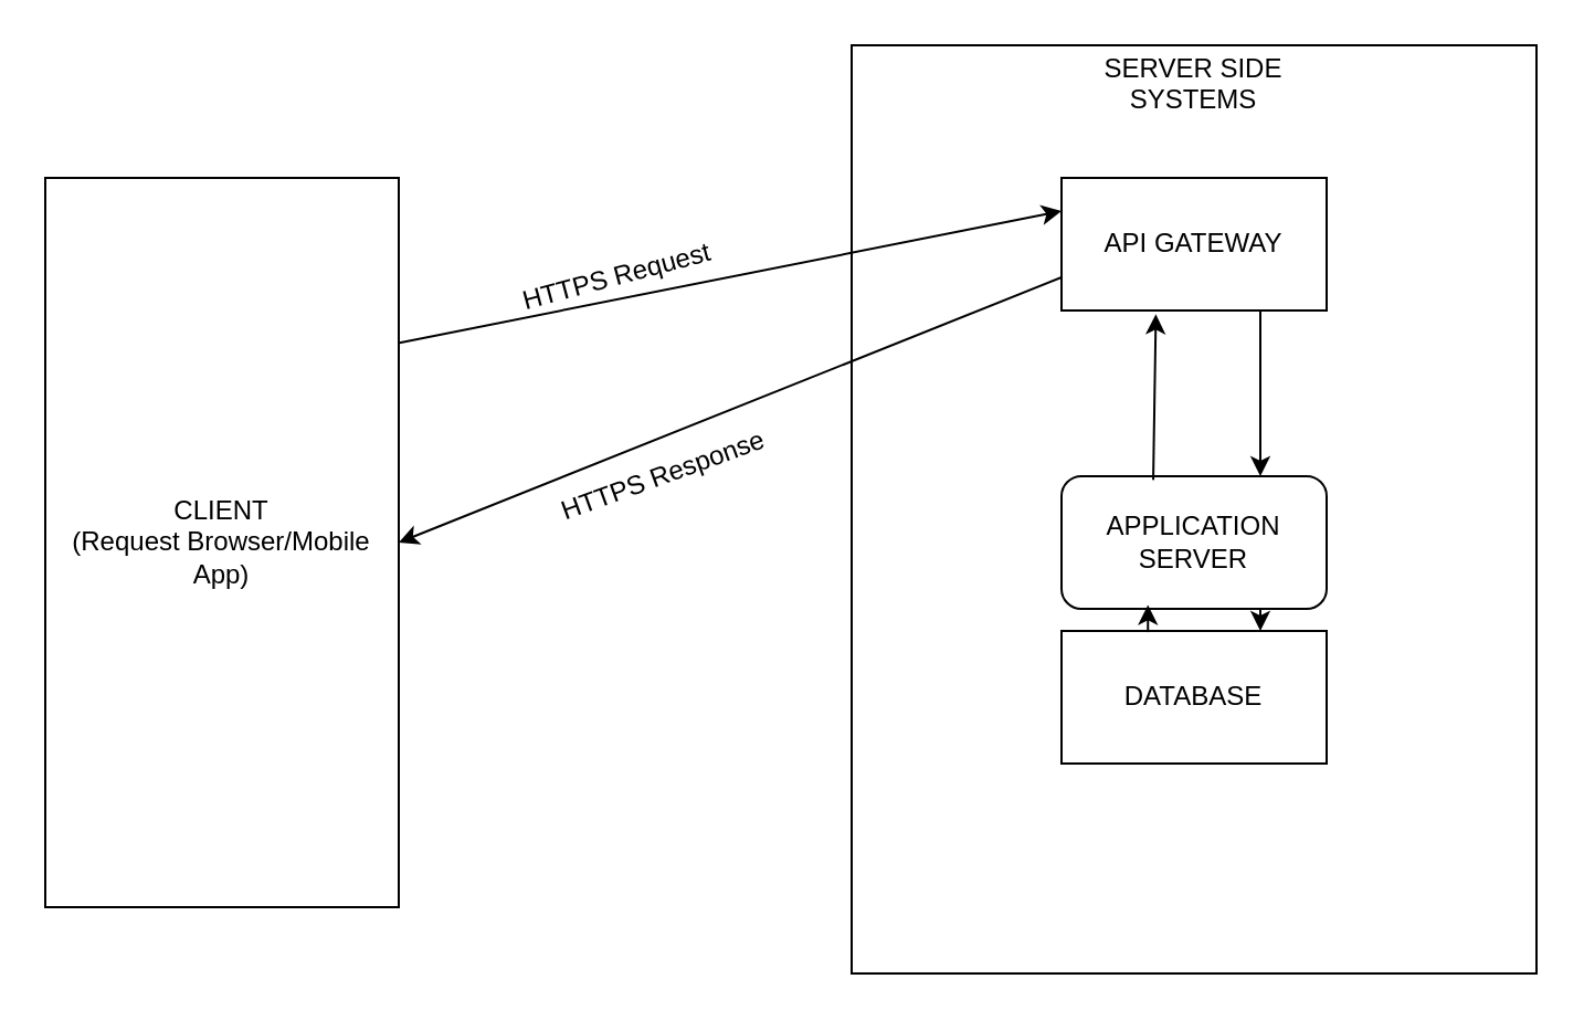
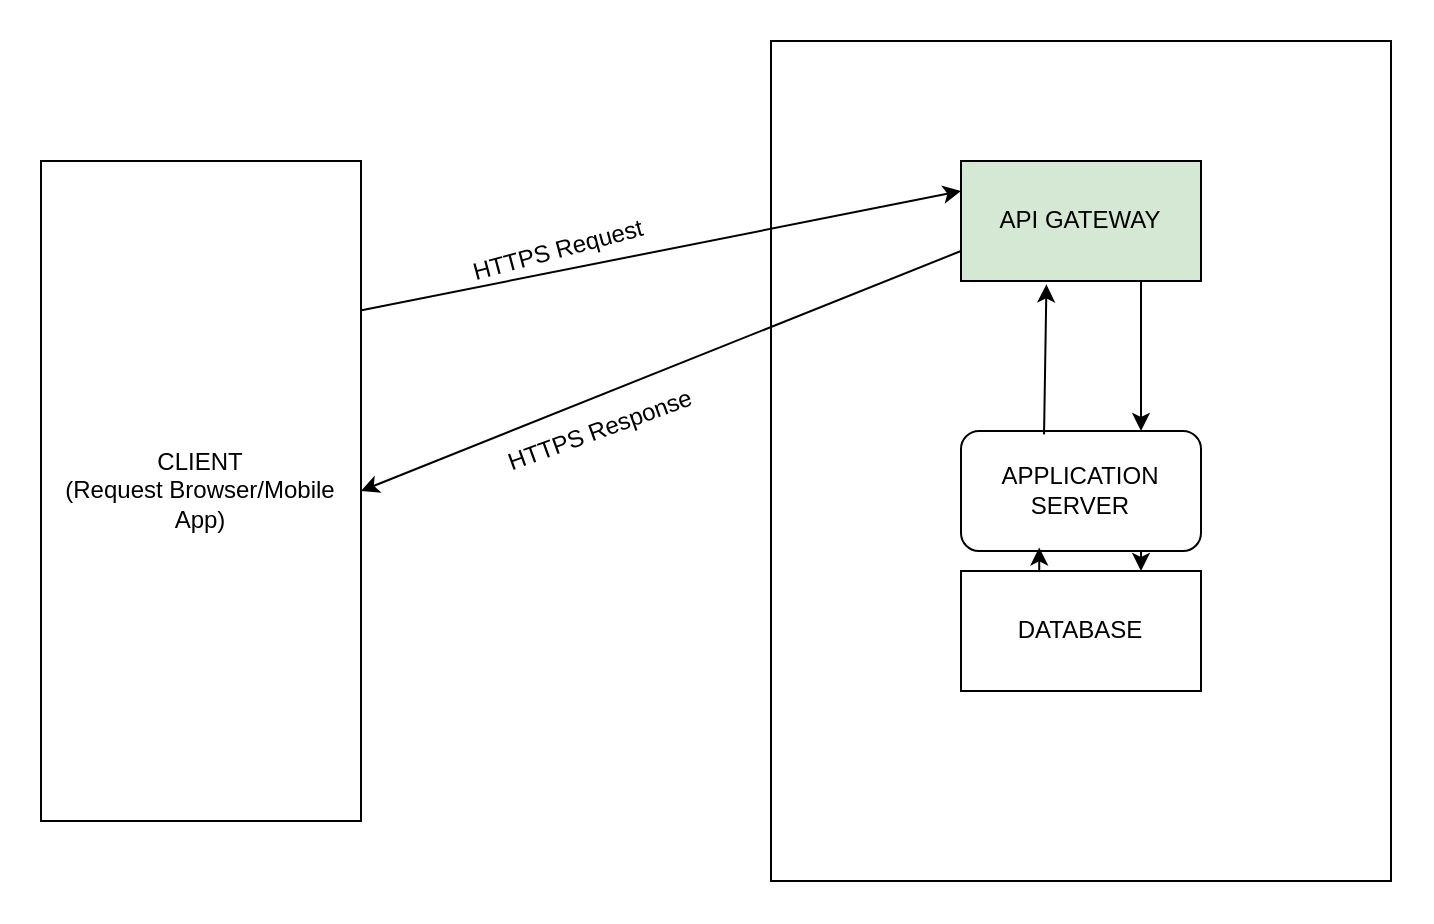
  <mxCell id="0" />
  <mxCell id="1" parent="0" />
  <mxCell id="2" value="CLIENT&lt;div&gt;(Request Browser/Mobile App)&lt;/div&gt;" style="rounded=0;whiteSpace=wrap;html=1;" vertex="1" parent="1"><mxGeometry x="20" y="80" width="160" height="330" as="geometry" /></mxCell>
  <mxCell id="3" value="" style="rounded=0;whiteSpace=wrap;html=1;" vertex="1" parent="1"><mxGeometry x="385" y="20" width="310" height="420" as="geometry" /></mxCell>
  <mxCell id="4" value="APPLICATION SERVER" style="whiteSpace=wrap;html=1;rounded=1;" vertex="1" parent="1"><mxGeometry x="480" y="215" width="120" height="60" as="geometry" /></mxCell>
- <mxCell id="5" value="API GATEWAY" style="rounded=0;whiteSpace=wrap;html=1;" vertex="1" parent="1"><mxGeometry x="480" y="80" width="120" height="60" as="geometry" /></mxCell>
+ <mxCell id="5" value="API GATEWAY" style="rounded=0;whiteSpace=wrap;html=1;fillColor=#d5e8d4;" vertex="1" parent="1"><mxGeometry x="480" y="80" width="120" height="60" as="geometry" /></mxCell>
  <mxCell id="6" value="" style="endArrow=classic;html=1;rounded=0;exitX=0.75;exitY=1;exitDx=0;exitDy=0;entryX=0.75;entryY=0;entryDx=0;entryDy=0;" edge="1" parent="1" source="5" target="4"><mxGeometry width="50" height="50" relative="1" as="geometry"><mxPoint x="400" y="290" as="sourcePoint" /><mxPoint x="450" y="240" as="targetPoint" /></mxGeometry></mxCell>
  <mxCell id="7" value="DATABASE" style="rounded=0;whiteSpace=wrap;html=1;" vertex="1" parent="1"><mxGeometry x="480" y="285" width="120" height="60" as="geometry" /></mxCell>
  <mxCell id="8" value="" style="endArrow=classic;html=1;rounded=0;entryX=0.75;entryY=0;entryDx=0;entryDy=0;exitX=0.75;exitY=1;exitDx=0;exitDy=0;" edge="1" parent="1" source="4" target="7"><mxGeometry width="50" height="50" relative="1" as="geometry"><mxPoint x="400" y="290" as="sourcePoint" /><mxPoint x="450" y="240" as="targetPoint" /></mxGeometry></mxCell>
  <mxCell id="9" value="HTTPS Request" style="text;html=1;whiteSpace=wrap;strokeColor=none;fillColor=none;align=center;verticalAlign=middle;rounded=0;rotation=-15;" vertex="1" parent="1"><mxGeometry x="230" y="110" width="98" height="30" as="geometry" /></mxCell>
  <mxCell id="10" value="HTTPS Response" style="text;html=1;whiteSpace=wrap;strokeColor=none;fillColor=none;align=center;verticalAlign=middle;rounded=0;rotation=-20;" vertex="1" parent="1"><mxGeometry x="250" y="200" width="100" height="30" as="geometry" /></mxCell>
  <mxCell id="11" value="" style="endArrow=classic;html=1;rounded=0;entryX=0.326;entryY=0.97;entryDx=0;entryDy=0;exitX=0.326;exitY=0.009;exitDx=0;exitDy=0;entryPerimeter=0;exitPerimeter=0;" edge="1" parent="1" source="7" target="4"><mxGeometry width="50" height="50" relative="1" as="geometry"><mxPoint x="490" y="290" as="sourcePoint" /><mxPoint x="490" y="370" as="targetPoint" /></mxGeometry></mxCell>
  <mxCell id="12" value="" style="endArrow=classic;html=1;rounded=0;entryX=0.356;entryY=1.028;entryDx=0;entryDy=0;exitX=0.346;exitY=0.028;exitDx=0;exitDy=0;entryPerimeter=0;exitPerimeter=0;" edge="1" parent="1" source="4" target="5"><mxGeometry width="50" height="50" relative="1" as="geometry"><mxPoint x="490" y="233" as="sourcePoint" /><mxPoint x="490" y="150" as="targetPoint" /></mxGeometry></mxCell>
- <mxCell id="13" value="SERVER SIDE SYSTEMS&lt;div&gt;&lt;br&gt;&lt;/div&gt;" style="text;html=1;whiteSpace=wrap;strokeColor=none;fillColor=none;align=center;verticalAlign=middle;rounded=0;" vertex="1" parent="1"><mxGeometry x="490" y="30" width="100" height="30" as="geometry" /></mxCell>
  <mxCell id="14" value="" style="endArrow=classic;html=1;rounded=0;exitX=1.002;exitY=0.226;exitDx=0;exitDy=0;entryX=0;entryY=0.25;entryDx=0;entryDy=0;exitPerimeter=0;" edge="1" parent="1" source="2" target="5"><mxGeometry width="50" height="50" relative="1" as="geometry"><mxPoint x="180" y="150" as="sourcePoint" /><mxPoint x="400" y="150" as="targetPoint" /></mxGeometry></mxCell>
  <mxCell id="15" value="" style="endArrow=classic;html=1;rounded=0;exitX=0;exitY=0.75;exitDx=0;exitDy=0;entryX=1;entryY=0.5;entryDx=0;entryDy=0;" edge="1" parent="1" source="5" target="2"><mxGeometry width="50" height="50" relative="1" as="geometry"><mxPoint x="280" y="211" as="sourcePoint" /><mxPoint x="484" y="210" as="targetPoint" /></mxGeometry></mxCell>
